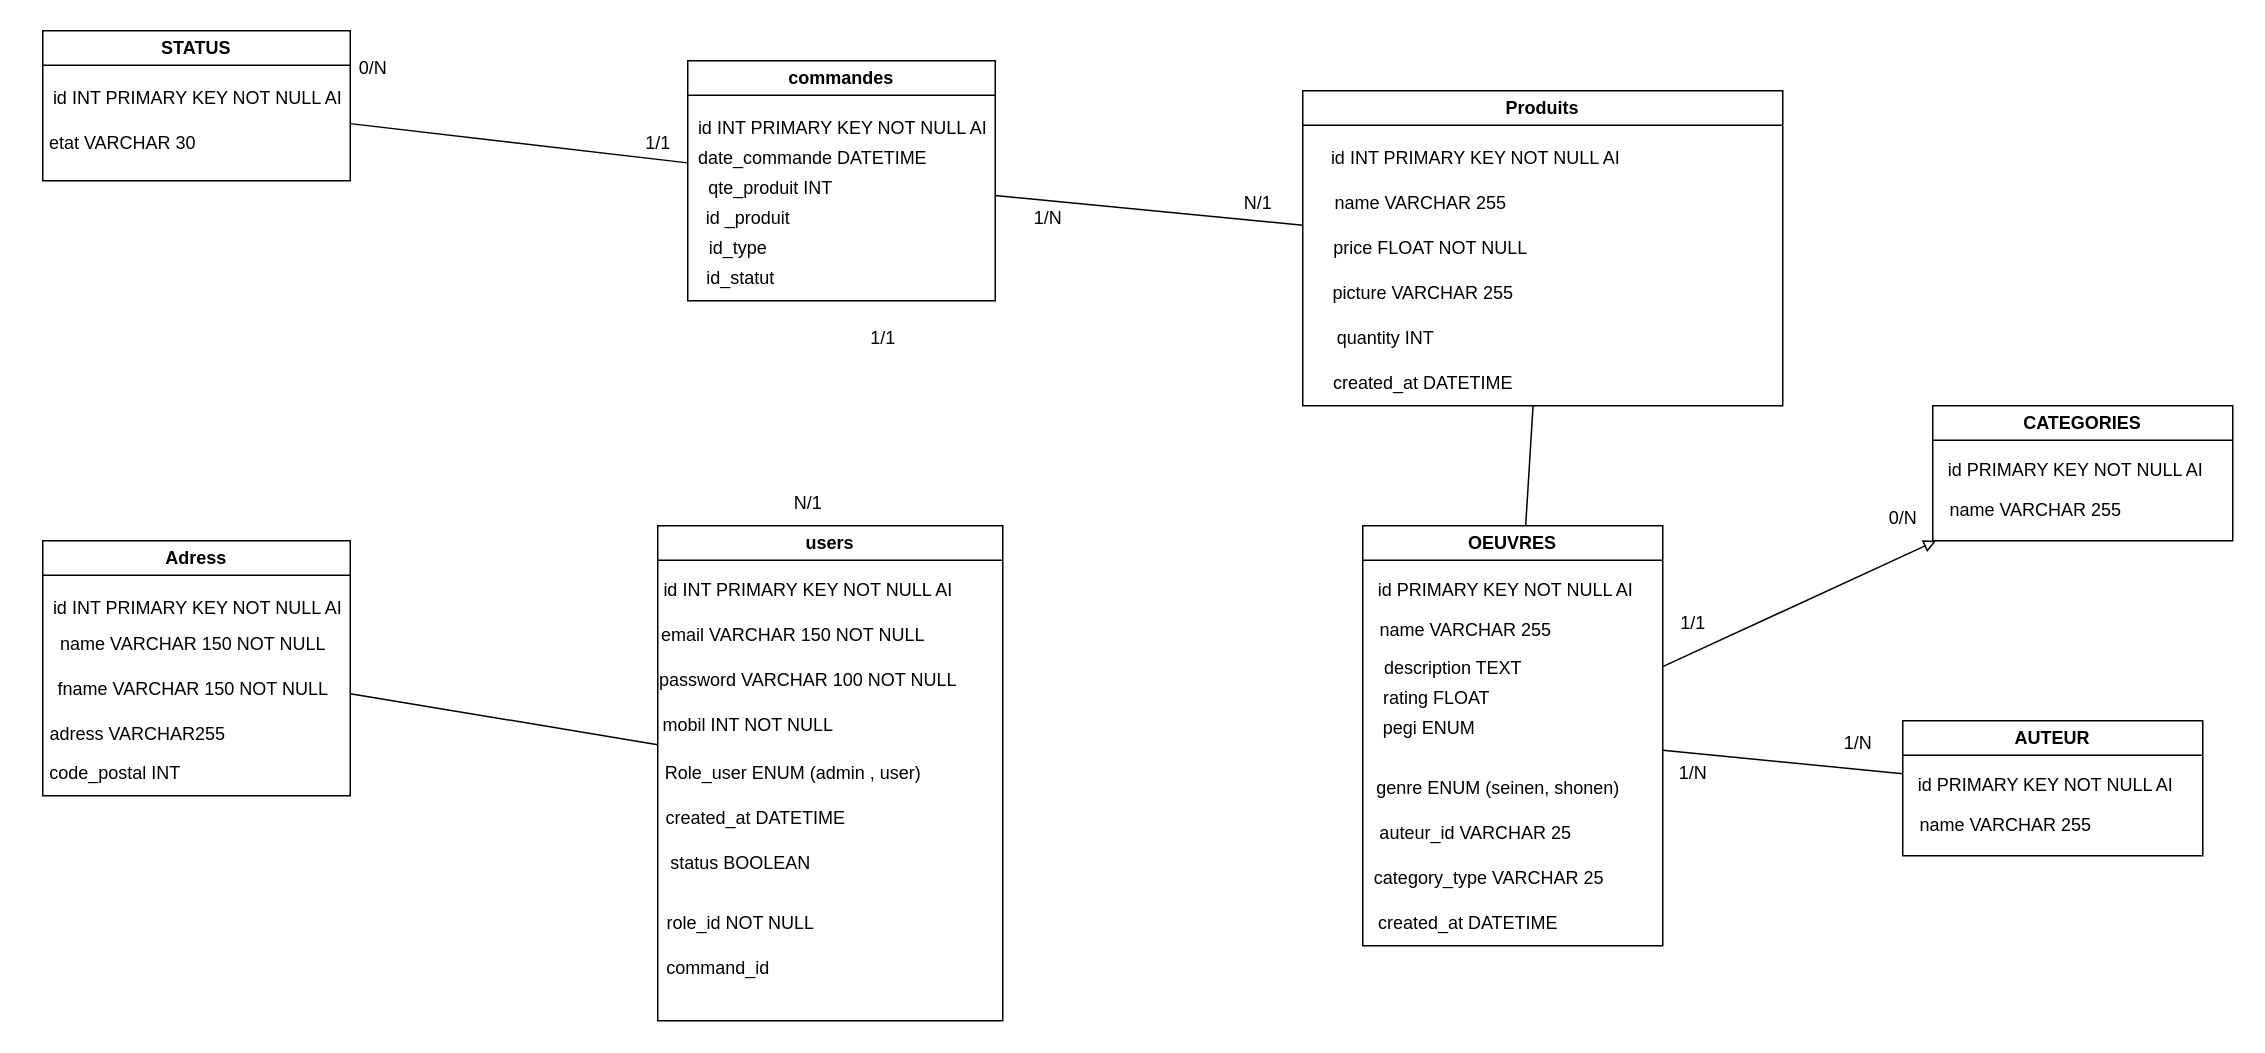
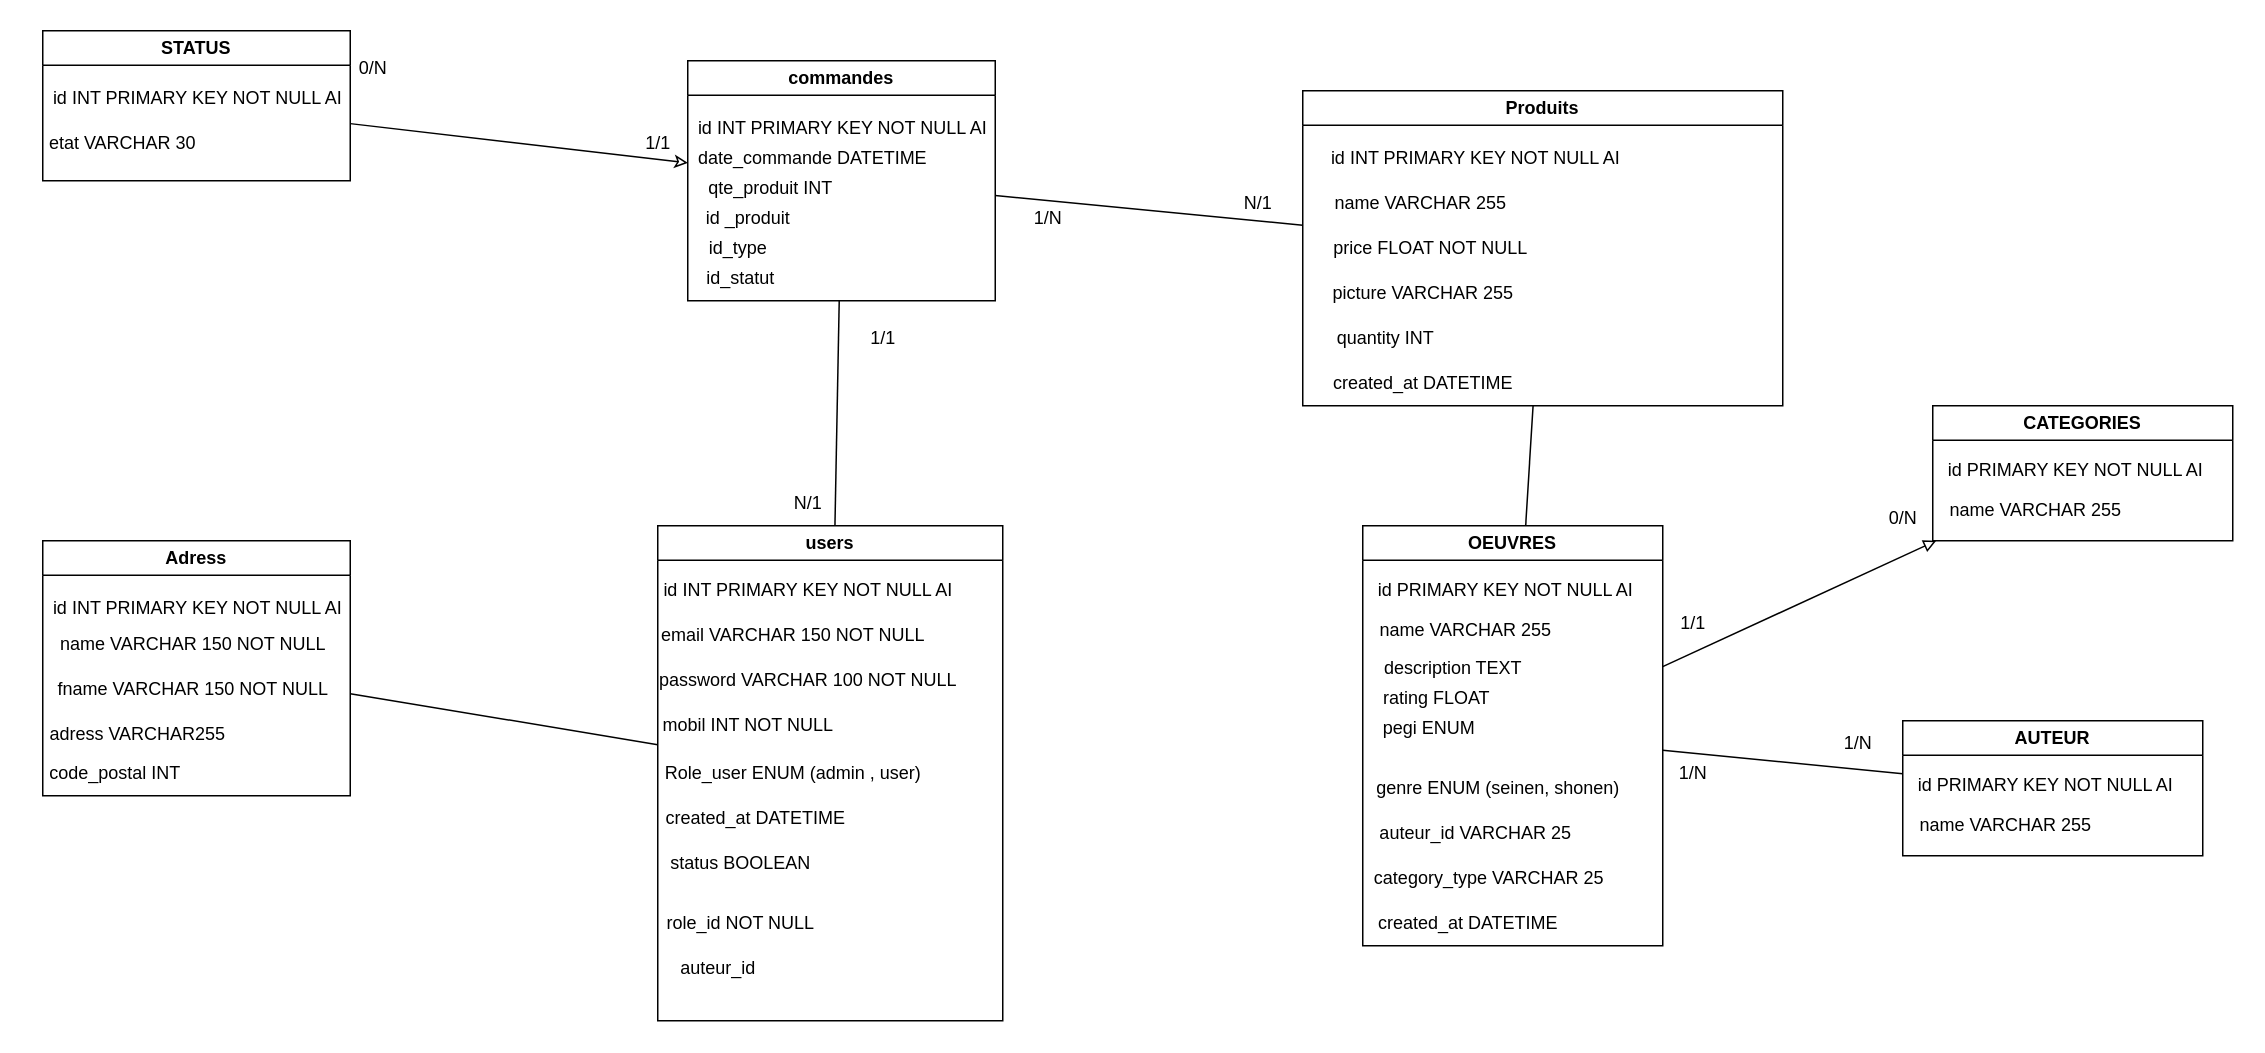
  <mxCell id="0" />
  <mxCell id="1" parent="0" />
  <mxCell id="2" style="edgeStyle=none;html=1;endArrow=none;endFill=0;" parent="1" source="3" target="56" edge="1"><mxGeometry relative="1" as="geometry" /></mxCell>
  <mxCell id="3" value="Produits" style="swimlane;whiteSpace=wrap;html=1;" parent="1" vertex="1"><mxGeometry x="868" y="60" width="320" height="210" as="geometry" /></mxCell>
  <mxCell id="4" value="name VARCHAR 255&amp;nbsp;" style="text;html=1;align=center;verticalAlign=middle;resizable=0;points=[];autosize=1;strokeColor=none;fillColor=none;" parent="3" vertex="1"><mxGeometry x="10" y="60" width="140" height="30" as="geometry" /></mxCell>
  <mxCell id="5" value="price FLOAT NOT NULL" style="text;html=1;align=center;verticalAlign=middle;resizable=0;points=[];autosize=1;strokeColor=none;fillColor=none;" parent="3" vertex="1"><mxGeometry x="10" y="90" width="150" height="30" as="geometry" /></mxCell>
  <mxCell id="6" value="picture VARCHAR 255" style="text;html=1;align=center;verticalAlign=middle;resizable=0;points=[];autosize=1;strokeColor=none;fillColor=none;" parent="3" vertex="1"><mxGeometry x="10" y="120" width="140" height="30" as="geometry" /></mxCell>
  <mxCell id="7" value="id INT PRIMARY KEY NOT NULL AI" style="text;html=1;align=center;verticalAlign=middle;resizable=0;points=[];autosize=1;strokeColor=none;fillColor=none;" parent="3" vertex="1"><mxGeometry x="5" y="30" width="220" height="30" as="geometry" /></mxCell>
  <mxCell id="8" value="quantity INT" style="text;html=1;align=center;verticalAlign=middle;resizable=0;points=[];autosize=1;strokeColor=none;fillColor=none;" parent="3" vertex="1"><mxGeometry x="10" y="150" width="90" height="30" as="geometry" /></mxCell>
  <mxCell id="9" value="created_at DATETIME" style="text;html=1;align=center;verticalAlign=middle;resizable=0;points=[];autosize=1;strokeColor=none;fillColor=none;" parent="3" vertex="1"><mxGeometry x="10" y="180" width="140" height="30" as="geometry" /></mxCell>
  <mxCell id="10" value="CATEGORIES" style="swimlane;whiteSpace=wrap;html=1;" parent="1" vertex="1"><mxGeometry x="1288" y="270" width="200" height="90" as="geometry" /></mxCell>
  <mxCell id="11" value="id PRIMARY KEY NOT NULL AI" style="text;html=1;align=center;verticalAlign=middle;resizable=0;points=[];autosize=1;strokeColor=none;fillColor=none;" parent="10" vertex="1"><mxGeometry y="28" width="190" height="30" as="geometry" /></mxCell>
  <mxCell id="12" value="name VARCHAR 255&amp;nbsp;" style="text;html=1;align=center;verticalAlign=middle;resizable=0;points=[];autosize=1;strokeColor=none;fillColor=none;" parent="10" vertex="1"><mxGeometry y="55" width="140" height="30" as="geometry" /></mxCell>
  <mxCell id="13" value="0/N" style="text;html=1;align=center;verticalAlign=middle;resizable=0;points=[];autosize=1;strokeColor=none;fillColor=none;" parent="1" vertex="1"><mxGeometry x="1248" y="330" width="40" height="30" as="geometry" /></mxCell>
  <mxCell id="14" value="users" style="swimlane;whiteSpace=wrap;html=1;" parent="1" vertex="1"><mxGeometry x="438" y="350" width="230" height="330" as="geometry" /></mxCell>
  <mxCell id="15" value="id INT PRIMARY KEY NOT NULL AI" style="text;html=1;align=center;verticalAlign=middle;resizable=0;points=[];autosize=1;strokeColor=none;fillColor=none;" parent="14" vertex="1"><mxGeometry x="-10" y="28" width="220" height="30" as="geometry" /></mxCell>
  <mxCell id="16" value="password VARCHAR 100 NOT NULL" style="text;html=1;align=center;verticalAlign=middle;resizable=0;points=[];autosize=1;strokeColor=none;fillColor=none;" parent="14" vertex="1"><mxGeometry x="-10" y="88" width="220" height="30" as="geometry" /></mxCell>
  <mxCell id="17" value="role_id NOT NULL" style="text;html=1;align=center;verticalAlign=middle;resizable=0;points=[];autosize=1;strokeColor=none;fillColor=none;" parent="14" vertex="1"><mxGeometry x="-5" y="250" width="120" height="30" as="geometry" /></mxCell>
  <mxCell id="18" value="email VARCHAR 150 NOT NULL" style="text;html=1;align=center;verticalAlign=middle;resizable=0;points=[];autosize=1;strokeColor=none;fillColor=none;" parent="14" vertex="1"><mxGeometry x="-10" y="58" width="200" height="30" as="geometry" /></mxCell>
  <mxCell id="19" value="mobil INT NOT NULL" style="text;html=1;align=center;verticalAlign=middle;resizable=0;points=[];autosize=1;strokeColor=none;fillColor=none;" parent="14" vertex="1"><mxGeometry x="-10" y="118" width="140" height="30" as="geometry" /></mxCell>
  <mxCell id="20" value="created_at DATETIME" style="text;html=1;align=center;verticalAlign=middle;resizable=0;points=[];autosize=1;strokeColor=none;fillColor=none;" parent="14" vertex="1"><mxGeometry x="-5" y="180" width="140" height="30" as="geometry" /></mxCell>
  <mxCell id="21" value="status BOOLEAN" style="text;html=1;align=center;verticalAlign=middle;resizable=0;points=[];autosize=1;strokeColor=none;fillColor=none;" parent="14" vertex="1"><mxGeometry x="-5" y="210" width="120" height="30" as="geometry" /></mxCell>
- <mxCell id="22" value="command_id" style="text;html=1;align=center;verticalAlign=middle;resizable=0;points=[];autosize=1;strokeColor=none;fillColor=none;" parent="14" vertex="1"><mxGeometry x="-5" y="280" width="90" height="30" as="geometry" /></mxCell>
+ <mxCell id="22" value="auteur_id" style="text;html=1;align=center;verticalAlign=middle;resizable=0;points=[];autosize=1;strokeColor=none;fillColor=none;" parent="14" vertex="1"><mxGeometry x="-5" y="280" width="90" height="30" as="geometry" /></mxCell>
  <mxCell id="23" value="Role_user ENUM (admin , user)" style="text;html=1;align=center;verticalAlign=middle;resizable=0;points=[];autosize=1;strokeColor=none;fillColor=none;" parent="14" vertex="1"><mxGeometry x="-5" y="150" width="190" height="30" as="geometry" /></mxCell>
+ <mxCell id="24" style="edgeStyle=none;html=1;endArrow=none;endFill=0;" parent="1" source="26" target="14" edge="1"><mxGeometry relative="1" as="geometry" /></mxCell>
  <mxCell id="25" style="edgeStyle=none;html=1;endArrow=none;endFill=0;" parent="1" source="26" target="3" edge="1"><mxGeometry relative="1" as="geometry" /></mxCell>
  <mxCell id="26" value="commandes" style="swimlane;whiteSpace=wrap;html=1;" parent="1" vertex="1"><mxGeometry x="458" y="40" width="205" height="160" as="geometry" /></mxCell>
  <mxCell id="27" value="id INT PRIMARY KEY NOT NULL AI" style="text;html=1;align=center;verticalAlign=middle;resizable=0;points=[];autosize=1;strokeColor=none;fillColor=none;" parent="26" vertex="1"><mxGeometry x="-7.5" y="30" width="220" height="30" as="geometry" /></mxCell>
  <mxCell id="28" value="date_commande DATETIME" style="text;html=1;align=center;verticalAlign=middle;resizable=0;points=[];autosize=1;strokeColor=none;fillColor=none;" parent="26" vertex="1"><mxGeometry x="-7.5" y="50" width="180" height="30" as="geometry" /></mxCell>
  <mxCell id="29" value="id_type&amp;nbsp;" style="text;html=1;align=center;verticalAlign=middle;resizable=0;points=[];autosize=1;strokeColor=none;fillColor=none;" parent="26" vertex="1"><mxGeometry y="110" width="70" height="30" as="geometry" /></mxCell>
  <mxCell id="30" value="qte_produit INT" style="text;html=1;align=center;verticalAlign=middle;resizable=0;points=[];autosize=1;strokeColor=none;fillColor=none;" parent="26" vertex="1"><mxGeometry y="70" width="110" height="30" as="geometry" /></mxCell>
  <mxCell id="31" value="id _produit" style="text;html=1;align=center;verticalAlign=middle;resizable=0;points=[];autosize=1;strokeColor=none;fillColor=none;" parent="26" vertex="1"><mxGeometry y="90" width="80" height="30" as="geometry" /></mxCell>
  <mxCell id="32" value="id_statut" style="text;html=1;align=center;verticalAlign=middle;resizable=0;points=[];autosize=1;strokeColor=none;fillColor=none;" parent="26" vertex="1"><mxGeometry y="130" width="70" height="30" as="geometry" /></mxCell>
  <mxCell id="33" value="1/N" style="text;html=1;align=center;verticalAlign=middle;resizable=0;points=[];autosize=1;strokeColor=none;fillColor=none;" parent="1" vertex="1"><mxGeometry x="678" y="130" width="40" height="30" as="geometry" /></mxCell>
  <mxCell id="34" value="N/1" style="text;html=1;align=center;verticalAlign=middle;resizable=0;points=[];autosize=1;strokeColor=none;fillColor=none;" parent="1" vertex="1"><mxGeometry x="518" y="320" width="40" height="30" as="geometry" /></mxCell>
  <mxCell id="35" value="1/1" style="text;html=1;align=center;verticalAlign=middle;resizable=0;points=[];autosize=1;strokeColor=none;fillColor=none;" parent="1" vertex="1"><mxGeometry x="568" y="210" width="40" height="30" as="geometry" /></mxCell>
- <mxCell id="36" style="edgeStyle=none;html=1;endArrow=none;endFill=0;" parent="1" source="37" target="26" edge="1"><mxGeometry relative="1" as="geometry" /></mxCell>
+ <mxCell id="36" style="edgeStyle=none;html=1;endArrow=classic;endFill=0;" parent="1" source="37" target="26" edge="1"><mxGeometry relative="1" as="geometry" /></mxCell>
  <mxCell id="37" value="STATUS" style="swimlane;whiteSpace=wrap;html=1;" parent="1" vertex="1"><mxGeometry x="28" y="20" width="205" height="100" as="geometry" /></mxCell>
  <mxCell id="38" value="id INT PRIMARY KEY NOT NULL AI" style="text;html=1;align=center;verticalAlign=middle;resizable=0;points=[];autosize=1;strokeColor=none;fillColor=none;" parent="37" vertex="1"><mxGeometry x="-7.5" y="30" width="220" height="30" as="geometry" /></mxCell>
  <mxCell id="39" value="etat VARCHAR 30" style="text;html=1;align=center;verticalAlign=middle;resizable=0;points=[];autosize=1;strokeColor=none;fillColor=none;" parent="37" vertex="1"><mxGeometry x="-7.5" y="60" width="120" height="30" as="geometry" /></mxCell>
  <mxCell id="40" value="1/1" style="text;html=1;align=center;verticalAlign=middle;resizable=0;points=[];autosize=1;strokeColor=none;fillColor=none;" parent="1" vertex="1"><mxGeometry x="418" y="80" width="40" height="30" as="geometry" /></mxCell>
  <mxCell id="41" value="0/N" style="text;html=1;align=center;verticalAlign=middle;resizable=0;points=[];autosize=1;strokeColor=none;fillColor=none;" parent="1" vertex="1"><mxGeometry x="228" y="30" width="40" height="30" as="geometry" /></mxCell>
  <mxCell id="42" style="edgeStyle=none;html=1;endArrow=none;endFill=0;" parent="1" source="43" target="14" edge="1"><mxGeometry relative="1" as="geometry" /></mxCell>
  <mxCell id="43" value="Adress" style="swimlane;whiteSpace=wrap;html=1;" parent="1" vertex="1"><mxGeometry x="28" y="360" width="205" height="170" as="geometry" /></mxCell>
  <mxCell id="44" value="id INT PRIMARY KEY NOT NULL AI" style="text;html=1;align=center;verticalAlign=middle;resizable=0;points=[];autosize=1;strokeColor=none;fillColor=none;" parent="43" vertex="1"><mxGeometry x="-7.5" y="30" width="220" height="30" as="geometry" /></mxCell>
  <mxCell id="45" value="adress VARCHAR255&lt;br&gt;" style="text;html=1;align=center;verticalAlign=middle;resizable=0;points=[];autosize=1;strokeColor=none;fillColor=none;" parent="43" vertex="1"><mxGeometry x="-7.5" y="114" width="140" height="30" as="geometry" /></mxCell>
  <mxCell id="46" value="code_postal INT" style="text;html=1;align=center;verticalAlign=middle;resizable=0;points=[];autosize=1;strokeColor=none;fillColor=none;" parent="43" vertex="1"><mxGeometry x="-7.5" y="140" width="110" height="30" as="geometry" /></mxCell>
  <mxCell id="47" value="name VARCHAR 150 NOT NULL" style="text;html=1;align=center;verticalAlign=middle;resizable=0;points=[];autosize=1;strokeColor=none;fillColor=none;" parent="43" vertex="1"><mxGeometry y="54" width="200" height="30" as="geometry" /></mxCell>
  <mxCell id="48" value="fname VARCHAR 150 NOT NULL" style="text;html=1;align=center;verticalAlign=middle;resizable=0;points=[];autosize=1;strokeColor=none;fillColor=none;" parent="43" vertex="1"><mxGeometry y="84" width="200" height="30" as="geometry" /></mxCell>
  <mxCell id="49" style="edgeStyle=none;html=1;endArrow=none;endFill=0;" parent="1" source="50" target="56" edge="1"><mxGeometry relative="1" as="geometry" /></mxCell>
  <mxCell id="50" value="AUTEUR" style="swimlane;whiteSpace=wrap;html=1;" parent="1" vertex="1"><mxGeometry x="1268" y="480" width="200" height="90" as="geometry" /></mxCell>
  <mxCell id="51" value="id PRIMARY KEY NOT NULL AI" style="text;html=1;align=center;verticalAlign=middle;resizable=0;points=[];autosize=1;strokeColor=none;fillColor=none;" parent="50" vertex="1"><mxGeometry y="28" width="190" height="30" as="geometry" /></mxCell>
  <mxCell id="52" value="name VARCHAR 255&amp;nbsp;" style="text;html=1;align=center;verticalAlign=middle;resizable=0;points=[];autosize=1;strokeColor=none;fillColor=none;" parent="50" vertex="1"><mxGeometry y="55" width="140" height="30" as="geometry" /></mxCell>
  <mxCell id="53" value="1/N" style="text;html=1;align=center;verticalAlign=middle;resizable=0;points=[];autosize=1;strokeColor=none;fillColor=none;" parent="1" vertex="1"><mxGeometry x="1108" y="500" width="40" height="30" as="geometry" /></mxCell>
  <mxCell id="54" value="1/N" style="text;html=1;align=center;verticalAlign=middle;resizable=0;points=[];autosize=1;strokeColor=none;fillColor=none;" parent="1" vertex="1"><mxGeometry x="1218" y="480" width="40" height="30" as="geometry" /></mxCell>
  <mxCell id="55" style="edgeStyle=none;html=1;endArrow=block;endFill=0;" parent="1" source="56" target="10" edge="1"><mxGeometry relative="1" as="geometry" /></mxCell>
  <mxCell id="56" value="OEUVRES" style="swimlane;whiteSpace=wrap;html=1;" parent="1" vertex="1"><mxGeometry x="908" y="350" width="200" height="280" as="geometry" /></mxCell>
  <mxCell id="57" value="id PRIMARY KEY NOT NULL AI" style="text;html=1;align=center;verticalAlign=middle;resizable=0;points=[];autosize=1;strokeColor=none;fillColor=none;" parent="56" vertex="1"><mxGeometry y="28" width="190" height="30" as="geometry" /></mxCell>
  <mxCell id="58" value="name VARCHAR 255&amp;nbsp;" style="text;html=1;align=center;verticalAlign=middle;resizable=0;points=[];autosize=1;strokeColor=none;fillColor=none;" parent="56" vertex="1"><mxGeometry y="55" width="140" height="30" as="geometry" /></mxCell>
  <mxCell id="59" value="pegi ENUM" style="text;html=1;align=center;verticalAlign=middle;resizable=0;points=[];autosize=1;strokeColor=none;fillColor=none;" parent="56" vertex="1"><mxGeometry x="4" y="120" width="80" height="30" as="geometry" /></mxCell>
  <mxCell id="60" value="description TEXT" style="text;html=1;align=center;verticalAlign=middle;resizable=0;points=[];autosize=1;strokeColor=none;fillColor=none;" parent="56" vertex="1"><mxGeometry y="80" width="120" height="30" as="geometry" /></mxCell>
  <mxCell id="61" value="rating FLOAT" style="text;html=1;align=center;verticalAlign=middle;resizable=0;points=[];autosize=1;strokeColor=none;fillColor=none;" parent="56" vertex="1"><mxGeometry x="4" y="100" width="90" height="30" as="geometry" /></mxCell>
  <mxCell id="62" value="auteur_id VARCHAR 25" style="text;html=1;align=center;verticalAlign=middle;resizable=0;points=[];autosize=1;strokeColor=none;fillColor=none;" parent="56" vertex="1"><mxGeometry y="190" width="150" height="30" as="geometry" /></mxCell>
  <mxCell id="63" value="category_type VARCHAR 25" style="text;html=1;align=center;verticalAlign=middle;resizable=0;points=[];autosize=1;strokeColor=none;fillColor=none;" parent="56" vertex="1"><mxGeometry x="-6" y="220" width="180" height="30" as="geometry" /></mxCell>
  <mxCell id="64" value="genre ENUM (seinen, shonen)" style="text;html=1;align=center;verticalAlign=middle;resizable=0;points=[];autosize=1;strokeColor=none;fillColor=none;" parent="56" vertex="1"><mxGeometry x="-5" y="160" width="190" height="30" as="geometry" /></mxCell>
  <mxCell id="65" value="created_at DATETIME" style="text;html=1;align=center;verticalAlign=middle;resizable=0;points=[];autosize=1;strokeColor=none;fillColor=none;" parent="56" vertex="1"><mxGeometry y="250" width="140" height="30" as="geometry" /></mxCell>
  <mxCell id="66" value="N/1" style="text;html=1;align=center;verticalAlign=middle;resizable=0;points=[];autosize=1;strokeColor=none;fillColor=none;" parent="1" vertex="1"><mxGeometry x="818" y="120" width="40" height="30" as="geometry" /></mxCell>
  <mxCell id="67" value="1/1" style="text;html=1;align=center;verticalAlign=middle;resizable=0;points=[];autosize=1;strokeColor=none;fillColor=none;" parent="1" vertex="1"><mxGeometry x="1108" y="400" width="40" height="30" as="geometry" /></mxCell>
